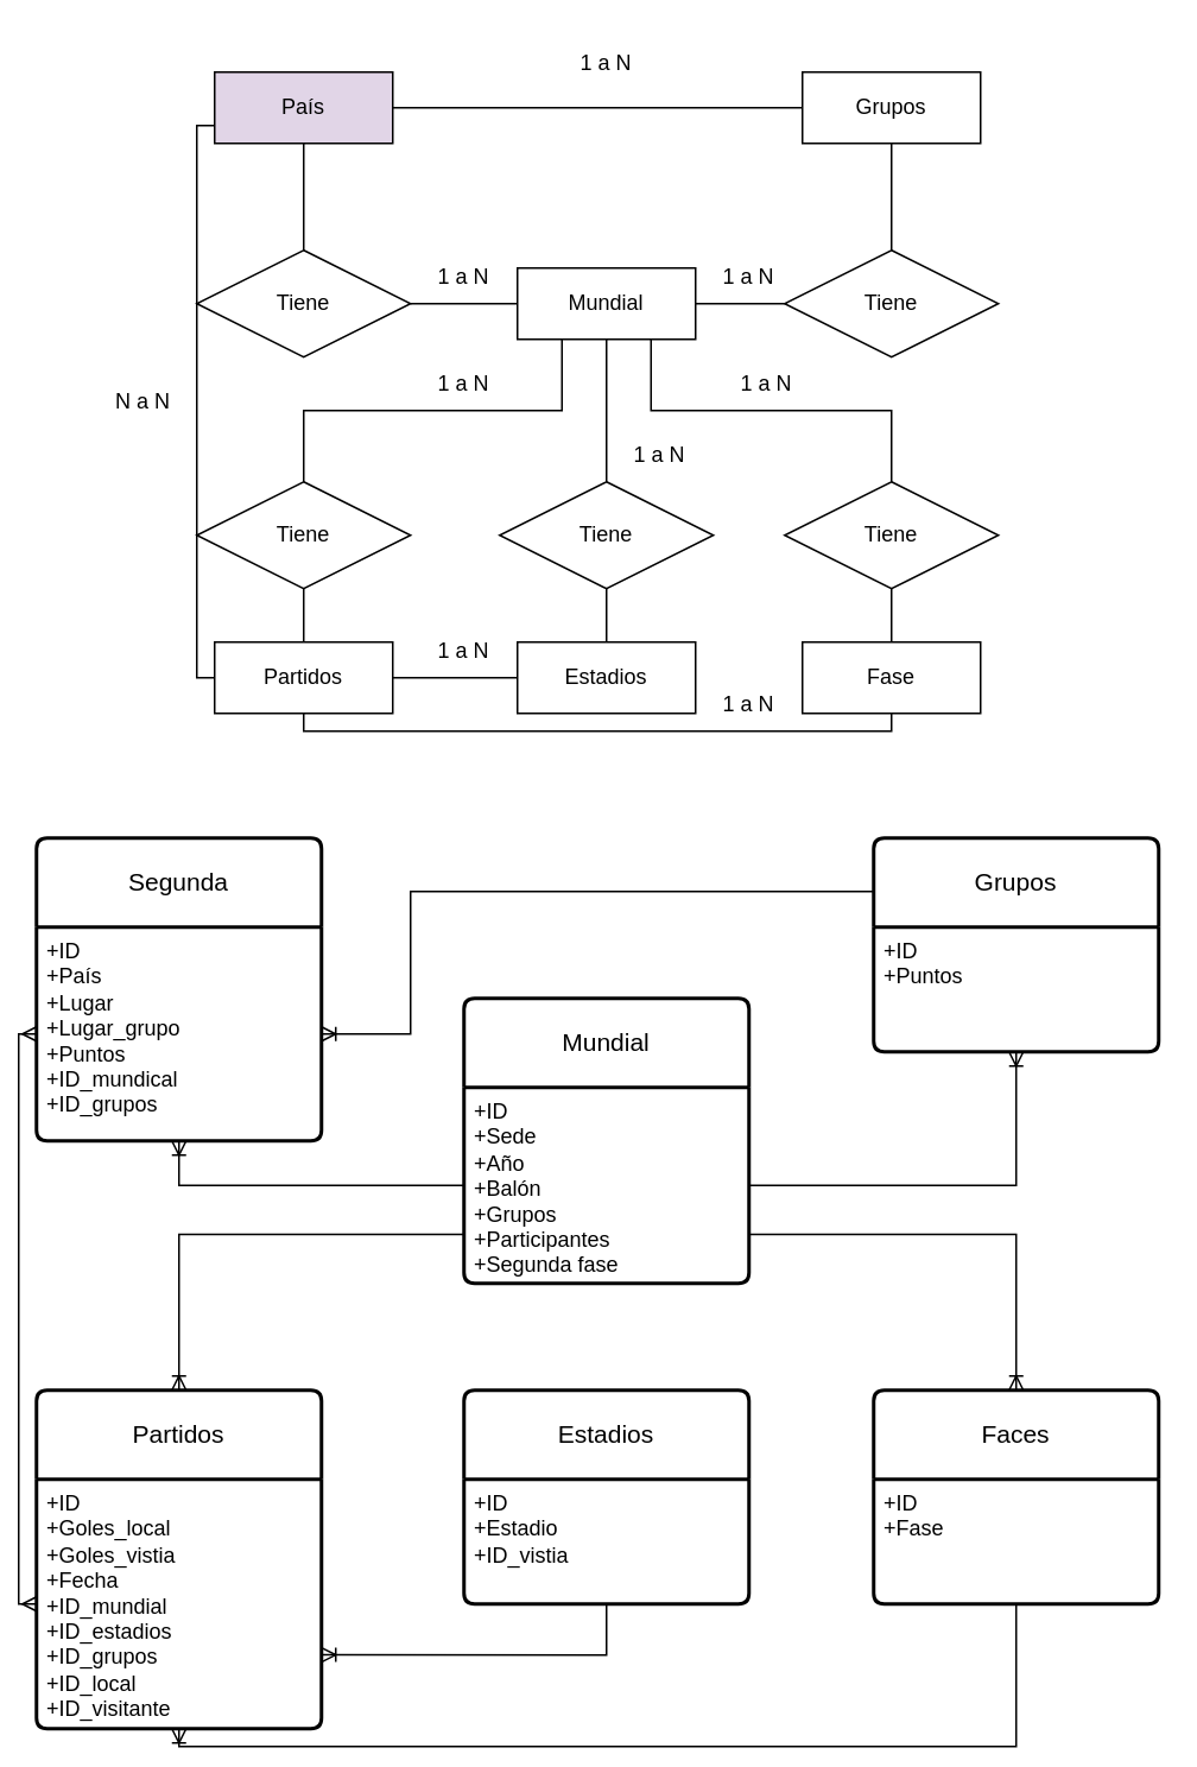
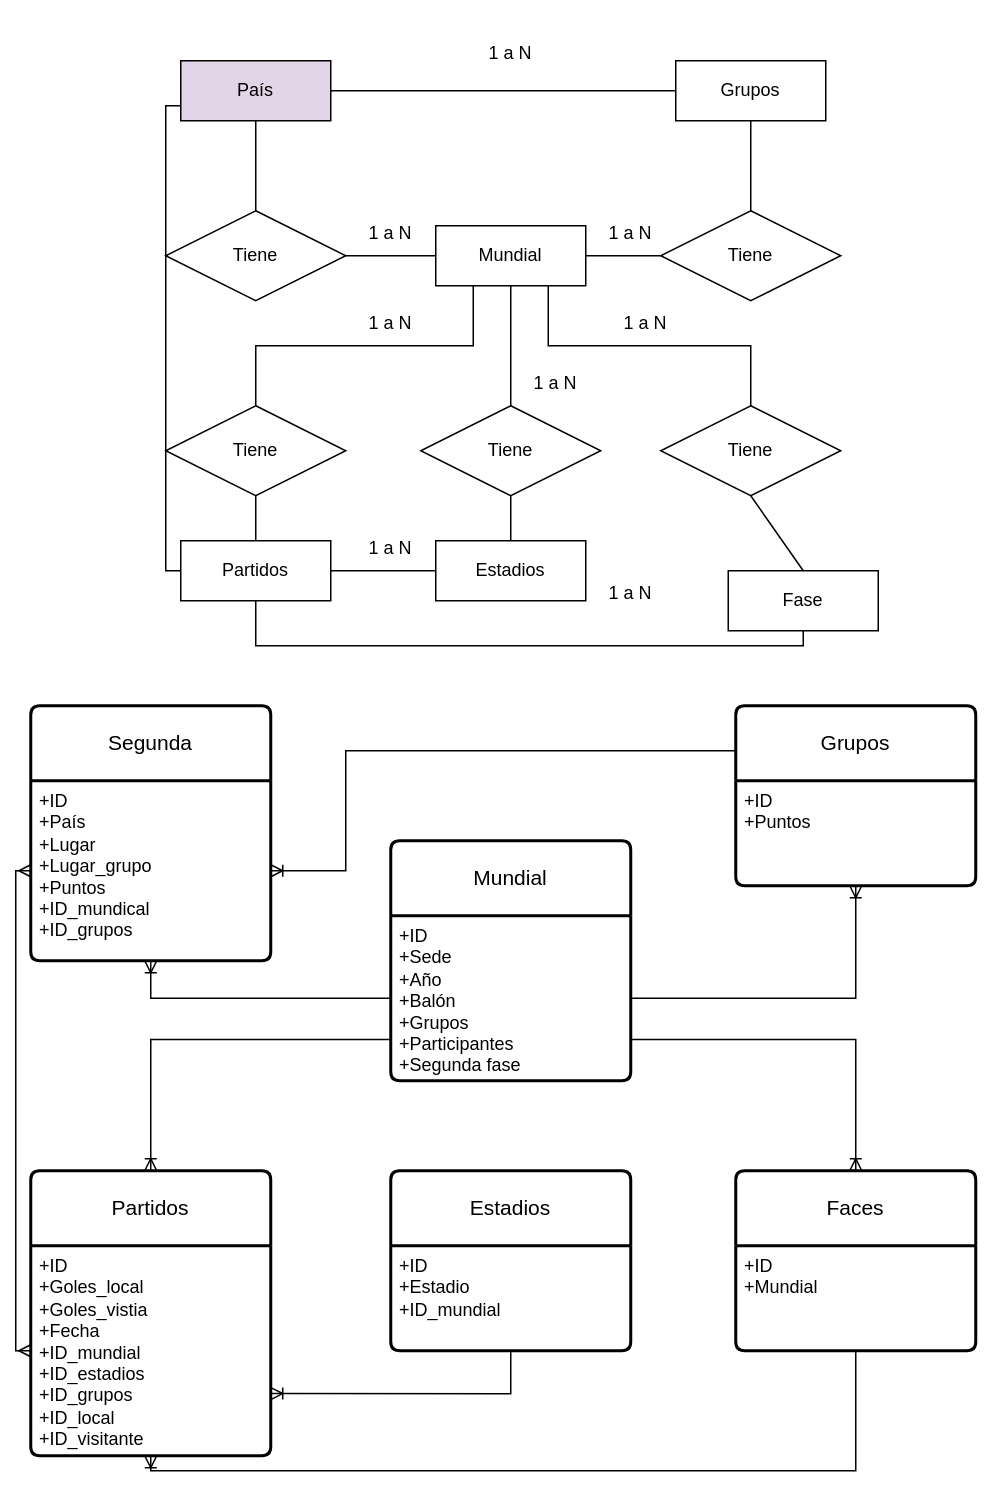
  <mxCell id="0" />
  <mxCell id="1" parent="0" />
  <mxCell id="2" value="Mundial" style="whiteSpace=wrap;html=1;align=center;" vertex="1" parent="1"><mxGeometry x="290" y="150" width="100" height="40" as="geometry" /></mxCell>
  <mxCell id="3" value="País" style="whiteSpace=wrap;html=1;align=center;fillColor=#e1d5e7;" vertex="1" parent="1"><mxGeometry x="120" y="40" width="100" height="40" as="geometry" /></mxCell>
  <mxCell id="4" value="Partidos" style="whiteSpace=wrap;html=1;align=center;" vertex="1" parent="1"><mxGeometry x="120" y="360" width="100" height="40" as="geometry" /></mxCell>
  <mxCell id="5" value="Grupos" style="whiteSpace=wrap;html=1;align=center;" vertex="1" parent="1"><mxGeometry x="450" y="40" width="100" height="40" as="geometry" /></mxCell>
  <mxCell id="6" value="Tiene" style="shape=rhombus;perimeter=rhombusPerimeter;whiteSpace=wrap;html=1;align=center;" vertex="1" parent="1"><mxGeometry x="110" y="140" width="120" height="60" as="geometry" /></mxCell>
  <mxCell id="7" value="Tiene" style="shape=rhombus;perimeter=rhombusPerimeter;whiteSpace=wrap;html=1;align=center;" vertex="1" parent="1"><mxGeometry x="110" y="270" width="120" height="60" as="geometry" /></mxCell>
  <mxCell id="8" value="Tiene" style="shape=rhombus;perimeter=rhombusPerimeter;whiteSpace=wrap;html=1;align=center;" vertex="1" parent="1"><mxGeometry x="440" y="140" width="120" height="60" as="geometry" /></mxCell>
  <mxCell id="9" value="" style="endArrow=none;html=1;rounded=0;exitX=0.5;exitY=1;exitDx=0;exitDy=0;entryX=0.5;entryY=0;entryDx=0;entryDy=0;" edge="1" parent="1" source="3" target="6"><mxGeometry relative="1" as="geometry"><mxPoint x="240" y="80" as="sourcePoint" /><mxPoint x="400" y="80" as="targetPoint" /></mxGeometry></mxCell>
  <mxCell id="10" value="" style="endArrow=none;html=1;rounded=0;exitX=0.5;exitY=1;exitDx=0;exitDy=0;entryX=0.5;entryY=0;entryDx=0;entryDy=0;" edge="1" parent="1" source="7" target="4"><mxGeometry relative="1" as="geometry"><mxPoint x="270" y="350" as="sourcePoint" /><mxPoint x="430" y="350" as="targetPoint" /></mxGeometry></mxCell>
  <mxCell id="11" value="" style="endArrow=none;html=1;rounded=0;entryX=0.5;entryY=1;entryDx=0;entryDy=0;exitX=0.5;exitY=0;exitDx=0;exitDy=0;" edge="1" parent="1" source="8" target="5"><mxGeometry relative="1" as="geometry"><mxPoint x="310" y="100" as="sourcePoint" /><mxPoint x="470" y="100" as="targetPoint" /></mxGeometry></mxCell>
  <mxCell id="12" value="" style="endArrow=none;html=1;rounded=0;entryX=0;entryY=0.5;entryDx=0;entryDy=0;exitX=1;exitY=0.5;exitDx=0;exitDy=0;edgeStyle=orthogonalEdgeStyle;" edge="1" parent="1" source="2" target="8"><mxGeometry relative="1" as="geometry"><mxPoint x="230" y="280" as="sourcePoint" /><mxPoint x="390" y="280" as="targetPoint" /></mxGeometry></mxCell>
  <mxCell id="13" value="1 a N" style="text;html=1;strokeColor=none;fillColor=none;align=center;verticalAlign=middle;whiteSpace=wrap;rounded=0;" vertex="1" parent="1"><mxGeometry x="230" y="200" width="60" height="30" as="geometry" /></mxCell>
  <mxCell id="14" value="1 a N" style="text;html=1;strokeColor=none;fillColor=none;align=center;verticalAlign=middle;whiteSpace=wrap;rounded=0;" vertex="1" parent="1"><mxGeometry x="390" y="140" width="60" height="30" as="geometry" /></mxCell>
  <mxCell id="15" value="" style="endArrow=none;html=1;rounded=0;entryX=0;entryY=0.75;entryDx=0;entryDy=0;exitX=0;exitY=0.5;exitDx=0;exitDy=0;edgeStyle=orthogonalEdgeStyle;" edge="1" parent="1" source="4" target="3"><mxGeometry relative="1" as="geometry"><mxPoint x="450" y="540" as="sourcePoint" /><mxPoint x="450" y="220" as="targetPoint" /></mxGeometry></mxCell>
  <mxCell id="16" value="" style="endArrow=none;html=1;rounded=0;entryX=0.5;entryY=0;entryDx=0;entryDy=0;exitX=0.25;exitY=1;exitDx=0;exitDy=0;edgeStyle=orthogonalEdgeStyle;" edge="1" parent="1" source="2" target="7"><mxGeometry relative="1" as="geometry"><mxPoint x="230" y="310" as="sourcePoint" /><mxPoint x="390" y="310" as="targetPoint" /></mxGeometry></mxCell>
- <mxCell id="17" value="N a N" style="text;html=1;strokeColor=none;fillColor=none;align=center;verticalAlign=middle;whiteSpace=wrap;rounded=0;" vertex="1" parent="1"><mxGeometry x="50" y="210" width="60" height="30" as="geometry" /></mxCell>
  <mxCell id="18" value="" style="endArrow=none;html=1;rounded=0;exitX=1;exitY=0.5;exitDx=0;exitDy=0;entryX=0;entryY=0.5;entryDx=0;entryDy=0;edgeStyle=orthogonalEdgeStyle;" edge="1" parent="1" source="6" target="2"><mxGeometry relative="1" as="geometry"><mxPoint x="230" y="170" as="sourcePoint" /><mxPoint x="290" y="170" as="targetPoint" /></mxGeometry></mxCell>
  <mxCell id="19" value="1 a N" style="text;html=1;strokeColor=none;fillColor=none;align=center;verticalAlign=middle;whiteSpace=wrap;rounded=0;" vertex="1" parent="1"><mxGeometry x="230" y="140" width="60" height="30" as="geometry" /></mxCell>
  <mxCell id="20" value="Estadios" style="whiteSpace=wrap;html=1;align=center;" vertex="1" parent="1"><mxGeometry x="290" y="360" width="100" height="40" as="geometry" /></mxCell>
  <mxCell id="21" value="Tiene" style="shape=rhombus;perimeter=rhombusPerimeter;whiteSpace=wrap;html=1;align=center;" vertex="1" parent="1"><mxGeometry x="280" y="270" width="120" height="60" as="geometry" /></mxCell>
  <mxCell id="22" value="" style="endArrow=none;html=1;rounded=0;exitX=0.5;exitY=1;exitDx=0;exitDy=0;entryX=0.5;entryY=0;entryDx=0;entryDy=0;" edge="1" parent="1" source="21" target="20"><mxGeometry relative="1" as="geometry"><mxPoint x="440" y="350" as="sourcePoint" /><mxPoint x="600" y="350" as="targetPoint" /></mxGeometry></mxCell>
- <mxCell id="23" value="Fase" style="whiteSpace=wrap;html=1;align=center;" vertex="1" parent="1"><mxGeometry x="450" y="360" width="100" height="40" as="geometry" /></mxCell>
+ <mxCell id="23" value="Fase" style="whiteSpace=wrap;html=1;align=center;" vertex="1" parent="1"><mxGeometry x="485" y="380" width="100" height="40" as="geometry" /></mxCell>
  <mxCell id="24" value="Tiene" style="shape=rhombus;perimeter=rhombusPerimeter;whiteSpace=wrap;html=1;align=center;" vertex="1" parent="1"><mxGeometry x="440" y="270" width="120" height="60" as="geometry" /></mxCell>
  <mxCell id="25" value="" style="endArrow=none;html=1;rounded=0;exitX=0.5;exitY=1;exitDx=0;exitDy=0;entryX=0.5;entryY=0;entryDx=0;entryDy=0;" edge="1" parent="1" source="24" target="23"><mxGeometry relative="1" as="geometry"><mxPoint x="600" y="350" as="sourcePoint" /><mxPoint x="760" y="350" as="targetPoint" /></mxGeometry></mxCell>
  <mxCell id="26" value="" style="endArrow=none;html=1;rounded=0;exitX=1;exitY=0.5;exitDx=0;exitDy=0;entryX=0;entryY=0.5;entryDx=0;entryDy=0;" edge="1" parent="1" source="3" target="5"><mxGeometry relative="1" as="geometry"><mxPoint x="260" y="310" as="sourcePoint" /><mxPoint x="420" y="310" as="targetPoint" /></mxGeometry></mxCell>
  <mxCell id="27" value="" style="endArrow=none;html=1;rounded=0;entryX=0.5;entryY=1;entryDx=0;entryDy=0;exitX=0.5;exitY=0;exitDx=0;exitDy=0;" edge="1" parent="1" source="21" target="2"><mxGeometry relative="1" as="geometry"><mxPoint x="260" y="160" as="sourcePoint" /><mxPoint x="420" y="160" as="targetPoint" /></mxGeometry></mxCell>
  <mxCell id="28" value="" style="endArrow=none;html=1;rounded=0;entryX=0.5;entryY=0;entryDx=0;entryDy=0;exitX=0.75;exitY=1;exitDx=0;exitDy=0;edgeStyle=orthogonalEdgeStyle;" edge="1" parent="1" source="2" target="24"><mxGeometry relative="1" as="geometry"><mxPoint x="260" y="160" as="sourcePoint" /><mxPoint x="420" y="160" as="targetPoint" /></mxGeometry></mxCell>
  <mxCell id="29" value="1 a N" style="text;html=1;strokeColor=none;fillColor=none;align=center;verticalAlign=middle;whiteSpace=wrap;rounded=0;" vertex="1" parent="1"><mxGeometry x="310" y="20" width="60" height="30" as="geometry" /></mxCell>
  <mxCell id="30" value="1 a N" style="text;html=1;strokeColor=none;fillColor=none;align=center;verticalAlign=middle;whiteSpace=wrap;rounded=0;" vertex="1" parent="1"><mxGeometry x="400" y="200" width="60" height="30" as="geometry" /></mxCell>
  <mxCell id="31" value="1 a N" style="text;html=1;strokeColor=none;fillColor=none;align=center;verticalAlign=middle;whiteSpace=wrap;rounded=0;" vertex="1" parent="1"><mxGeometry x="340" y="240" width="60" height="30" as="geometry" /></mxCell>
  <mxCell id="32" value="" style="endArrow=none;html=1;rounded=0;exitX=1;exitY=0.5;exitDx=0;exitDy=0;entryX=0;entryY=0.5;entryDx=0;entryDy=0;" edge="1" parent="1" source="4" target="20"><mxGeometry relative="1" as="geometry"><mxPoint x="260" y="160" as="sourcePoint" /><mxPoint x="420" y="160" as="targetPoint" /></mxGeometry></mxCell>
  <mxCell id="33" value="1 a N" style="text;html=1;strokeColor=none;fillColor=none;align=center;verticalAlign=middle;whiteSpace=wrap;rounded=0;" vertex="1" parent="1"><mxGeometry x="230" y="350" width="60" height="30" as="geometry" /></mxCell>
  <mxCell id="34" value="" style="endArrow=none;html=1;rounded=0;entryX=0.5;entryY=1;entryDx=0;entryDy=0;exitX=0.5;exitY=1;exitDx=0;exitDy=0;edgeStyle=orthogonalEdgeStyle;" edge="1" parent="1" source="4" target="23"><mxGeometry relative="1" as="geometry"><mxPoint x="260" y="360" as="sourcePoint" /><mxPoint x="420" y="360" as="targetPoint" /></mxGeometry></mxCell>
  <mxCell id="35" value="1 a N" style="text;html=1;strokeColor=none;fillColor=none;align=center;verticalAlign=middle;whiteSpace=wrap;rounded=0;" vertex="1" parent="1"><mxGeometry x="390" y="380" width="60" height="30" as="geometry" /></mxCell>
  <mxCell id="36" value="Mundial" style="swimlane;childLayout=stackLayout;horizontal=1;startSize=50;horizontalStack=0;rounded=1;fontSize=14;fontStyle=0;strokeWidth=2;resizeParent=0;resizeLast=1;shadow=0;dashed=0;align=center;arcSize=4;whiteSpace=wrap;html=1;" vertex="1" parent="1"><mxGeometry x="260" y="560" width="160" height="160" as="geometry"><mxRectangle x="370" y="570" width="90" height="50" as="alternateBounds" /></mxGeometry></mxCell>
  <mxCell id="37" value="+ID&lt;br&gt;+Sede&lt;br&gt;+Año&lt;br&gt;+Balón&lt;br&gt;+Grupos&lt;br&gt;+Participantes&lt;br&gt;+Segunda fase" style="align=left;strokeColor=none;fillColor=none;spacingLeft=4;fontSize=12;verticalAlign=top;resizable=0;rotatable=0;part=1;html=1;" vertex="1" parent="36"><mxGeometry y="50" width="160" height="110" as="geometry" /></mxCell>
  <mxCell id="38" value="Segunda" style="swimlane;childLayout=stackLayout;horizontal=1;startSize=50;horizontalStack=0;rounded=1;fontSize=14;fontStyle=0;strokeWidth=2;resizeParent=0;resizeLast=1;shadow=0;dashed=0;align=center;arcSize=4;whiteSpace=wrap;html=1;" vertex="1" parent="1"><mxGeometry x="20" y="470" width="160" height="170" as="geometry" /></mxCell>
  <mxCell id="39" value="+ID&lt;br&gt;+País&lt;br&gt;+Lugar&lt;br&gt;+Lugar_grupo&lt;br&gt;+Puntos&lt;br&gt;+ID_mundical&lt;br&gt;+ID_grupos" style="align=left;strokeColor=none;fillColor=none;spacingLeft=4;fontSize=12;verticalAlign=top;resizable=0;rotatable=0;part=1;html=1;" vertex="1" parent="38"><mxGeometry y="50" width="160" height="120" as="geometry" /></mxCell>
  <mxCell id="40" value="Partidos" style="swimlane;childLayout=stackLayout;horizontal=1;startSize=50;horizontalStack=0;rounded=1;fontSize=14;fontStyle=0;strokeWidth=2;resizeParent=0;resizeLast=1;shadow=0;dashed=0;align=center;arcSize=4;whiteSpace=wrap;html=1;" vertex="1" parent="1"><mxGeometry x="20" y="780" width="160" height="190" as="geometry" /></mxCell>
  <mxCell id="41" value="+ID&lt;br&gt;+Goles_local&lt;br&gt;+Goles_vistia&lt;br&gt;+Fecha&lt;br&gt;+ID_mundial&lt;br&gt;+ID_estadios&lt;br&gt;+ID_grupos&lt;br&gt;+ID_local&lt;br&gt;+ID_visitante" style="align=left;strokeColor=none;fillColor=none;spacingLeft=4;fontSize=12;verticalAlign=top;resizable=0;rotatable=0;part=1;html=1;" vertex="1" parent="40"><mxGeometry y="50" width="160" height="140" as="geometry" /></mxCell>
  <mxCell id="42" value="Estadios" style="swimlane;childLayout=stackLayout;horizontal=1;startSize=50;horizontalStack=0;rounded=1;fontSize=14;fontStyle=0;strokeWidth=2;resizeParent=0;resizeLast=1;shadow=0;dashed=0;align=center;arcSize=4;whiteSpace=wrap;html=1;" vertex="1" parent="1"><mxGeometry x="260" y="780" width="160" height="120" as="geometry" /></mxCell>
- <mxCell id="43" value="+ID&lt;br&gt;+Estadio&lt;br&gt;+ID_vistia" style="align=left;strokeColor=none;fillColor=none;spacingLeft=4;fontSize=12;verticalAlign=top;resizable=0;rotatable=0;part=1;html=1;" vertex="1" parent="42"><mxGeometry y="50" width="160" height="70" as="geometry" /></mxCell>
+ <mxCell id="43" value="+ID&lt;br&gt;+Estadio&lt;br&gt;+ID_mundial" style="align=left;strokeColor=none;fillColor=none;spacingLeft=4;fontSize=12;verticalAlign=top;resizable=0;rotatable=0;part=1;html=1;" vertex="1" parent="42"><mxGeometry y="50" width="160" height="70" as="geometry" /></mxCell>
  <mxCell id="44" value="Grupos" style="swimlane;childLayout=stackLayout;horizontal=1;startSize=50;horizontalStack=0;rounded=1;fontSize=14;fontStyle=0;strokeWidth=2;resizeParent=0;resizeLast=1;shadow=0;dashed=0;align=center;arcSize=4;whiteSpace=wrap;html=1;" vertex="1" parent="1"><mxGeometry x="490" y="470" width="160" height="120" as="geometry" /></mxCell>
  <mxCell id="45" value="+ID&lt;br&gt;+Puntos" style="align=left;strokeColor=none;fillColor=none;spacingLeft=4;fontSize=12;verticalAlign=top;resizable=0;rotatable=0;part=1;html=1;" vertex="1" parent="44"><mxGeometry y="50" width="160" height="70" as="geometry" /></mxCell>
  <mxCell id="46" value="Faces" style="swimlane;childLayout=stackLayout;horizontal=1;startSize=50;horizontalStack=0;rounded=1;fontSize=14;fontStyle=0;strokeWidth=2;resizeParent=0;resizeLast=1;shadow=0;dashed=0;align=center;arcSize=4;whiteSpace=wrap;html=1;" vertex="1" parent="1"><mxGeometry x="490" y="780" width="160" height="120" as="geometry" /></mxCell>
- <mxCell id="47" value="+ID&lt;br&gt;+Fase" style="align=left;strokeColor=none;fillColor=none;spacingLeft=4;fontSize=12;verticalAlign=top;resizable=0;rotatable=0;part=1;html=1;" vertex="1" parent="46"><mxGeometry y="50" width="160" height="70" as="geometry" /></mxCell>
+ <mxCell id="47" value="+ID&lt;br&gt;+Mundial" style="align=left;strokeColor=none;fillColor=none;spacingLeft=4;fontSize=12;verticalAlign=top;resizable=0;rotatable=0;part=1;html=1;" vertex="1" parent="46"><mxGeometry y="50" width="160" height="70" as="geometry" /></mxCell>
  <mxCell id="48" value="" style="edgeStyle=orthogonalEdgeStyle;fontSize=12;html=1;endArrow=ERoneToMany;rounded=0;entryX=0.5;entryY=1;entryDx=0;entryDy=0;exitX=0;exitY=0.5;exitDx=0;exitDy=0;" edge="1" parent="1" source="37" target="39"><mxGeometry width="100" height="100" relative="1" as="geometry"><mxPoint x="-10" y="770" as="sourcePoint" /><mxPoint x="90" y="670" as="targetPoint" /></mxGeometry></mxCell>
  <mxCell id="49" value="" style="edgeStyle=orthogonalEdgeStyle;fontSize=12;html=1;endArrow=ERoneToMany;rounded=0;entryX=1;entryY=0.5;entryDx=0;entryDy=0;exitX=0;exitY=0.25;exitDx=0;exitDy=0;" edge="1" parent="1" source="44" target="39"><mxGeometry width="100" height="100" relative="1" as="geometry"><mxPoint x="450" y="525" as="sourcePoint" /><mxPoint x="290" y="500" as="targetPoint" /><Array as="points"><mxPoint x="230" y="500" /><mxPoint x="230" y="580" /></Array></mxGeometry></mxCell>
  <mxCell id="50" value="" style="edgeStyle=orthogonalEdgeStyle;fontSize=12;html=1;endArrow=ERoneToMany;rounded=0;entryX=0.5;entryY=1;entryDx=0;entryDy=0;exitX=1;exitY=0.5;exitDx=0;exitDy=0;" edge="1" parent="1" source="37" target="45"><mxGeometry width="100" height="100" relative="1" as="geometry"><mxPoint x="686.2" y="811.03" as="sourcePoint" /><mxPoint x="453.8" y="750" as="targetPoint" /><Array as="points"><mxPoint x="570" y="665" /></Array></mxGeometry></mxCell>
  <mxCell id="51" value="" style="edgeStyle=orthogonalEdgeStyle;fontSize=12;html=1;endArrow=ERoneToMany;rounded=0;entryX=1;entryY=0.704;entryDx=0;entryDy=0;exitX=0.5;exitY=1;exitDx=0;exitDy=0;entryPerimeter=0;" edge="1" parent="1" source="43" target="41"><mxGeometry width="100" height="100" relative="1" as="geometry"><mxPoint x="450" y="990" as="sourcePoint" /><mxPoint x="140" y="1070" as="targetPoint" /></mxGeometry></mxCell>
  <mxCell id="52" value="" style="edgeStyle=orthogonalEdgeStyle;fontSize=12;html=1;endArrow=ERoneToMany;rounded=0;entryX=0.5;entryY=1;entryDx=0;entryDy=0;exitX=0.5;exitY=1;exitDx=0;exitDy=0;" edge="1" parent="1" source="47" target="41"><mxGeometry width="100" height="100" relative="1" as="geometry"><mxPoint x="580" y="950" as="sourcePoint" /><mxPoint x="420" y="979" as="targetPoint" /></mxGeometry></mxCell>
  <mxCell id="53" value="" style="edgeStyle=orthogonalEdgeStyle;fontSize=12;html=1;endArrow=ERoneToMany;rounded=0;exitX=0;exitY=0.75;exitDx=0;exitDy=0;entryX=0.5;entryY=0;entryDx=0;entryDy=0;" edge="1" parent="1" source="37" target="40"><mxGeometry width="100" height="100" relative="1" as="geometry"><mxPoint x="290" y="810" as="sourcePoint" /><mxPoint x="230" y="750" as="targetPoint" /></mxGeometry></mxCell>
  <mxCell id="54" value="" style="edgeStyle=orthogonalEdgeStyle;fontSize=12;html=1;endArrow=ERmany;startArrow=ERmany;rounded=0;exitX=0;exitY=0.5;exitDx=0;exitDy=0;entryX=0;entryY=0.5;entryDx=0;entryDy=0;" edge="1" parent="1" source="41" target="39"><mxGeometry width="100" height="100" relative="1" as="geometry"><mxPoint x="-90" y="860" as="sourcePoint" /><mxPoint x="10" y="760" as="targetPoint" /></mxGeometry></mxCell>
  <mxCell id="55" value="" style="edgeStyle=orthogonalEdgeStyle;fontSize=12;html=1;endArrow=ERoneToMany;rounded=0;exitX=1;exitY=0.75;exitDx=0;exitDy=0;entryX=0.5;entryY=0;entryDx=0;entryDy=0;" edge="1" parent="1" source="37" target="46"><mxGeometry width="100" height="100" relative="1" as="geometry"><mxPoint x="270" y="703" as="sourcePoint" /><mxPoint x="110" y="790" as="targetPoint" /></mxGeometry></mxCell>
